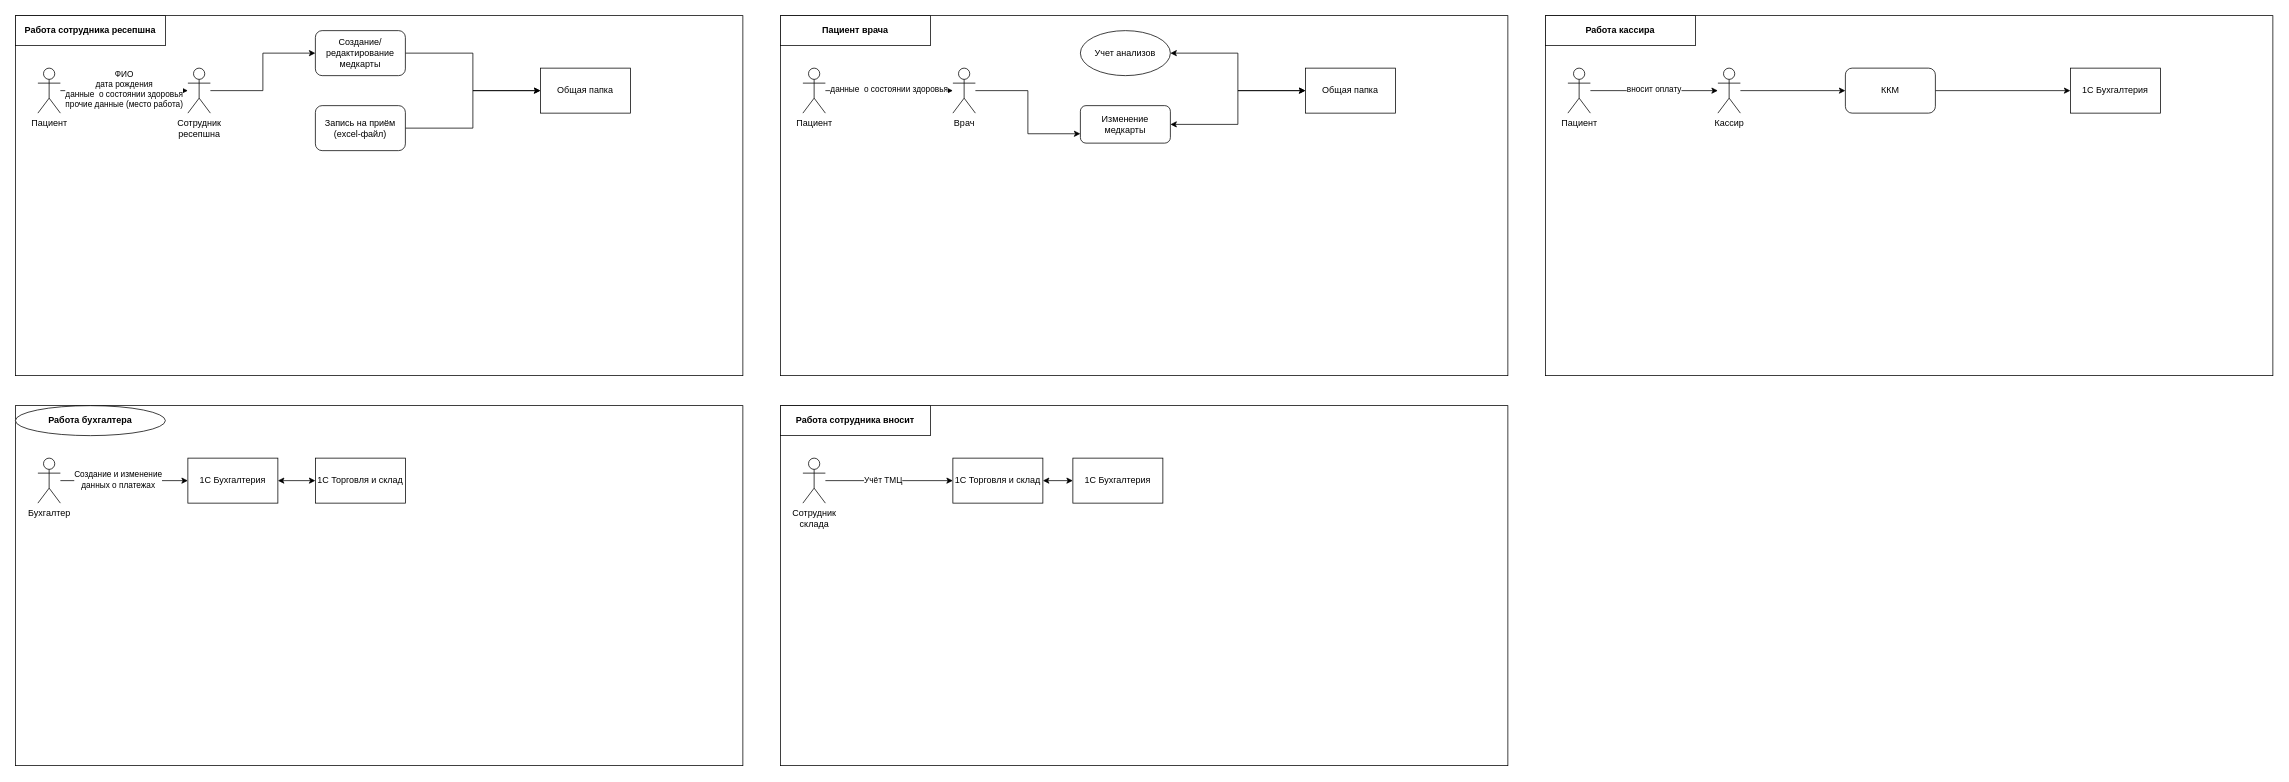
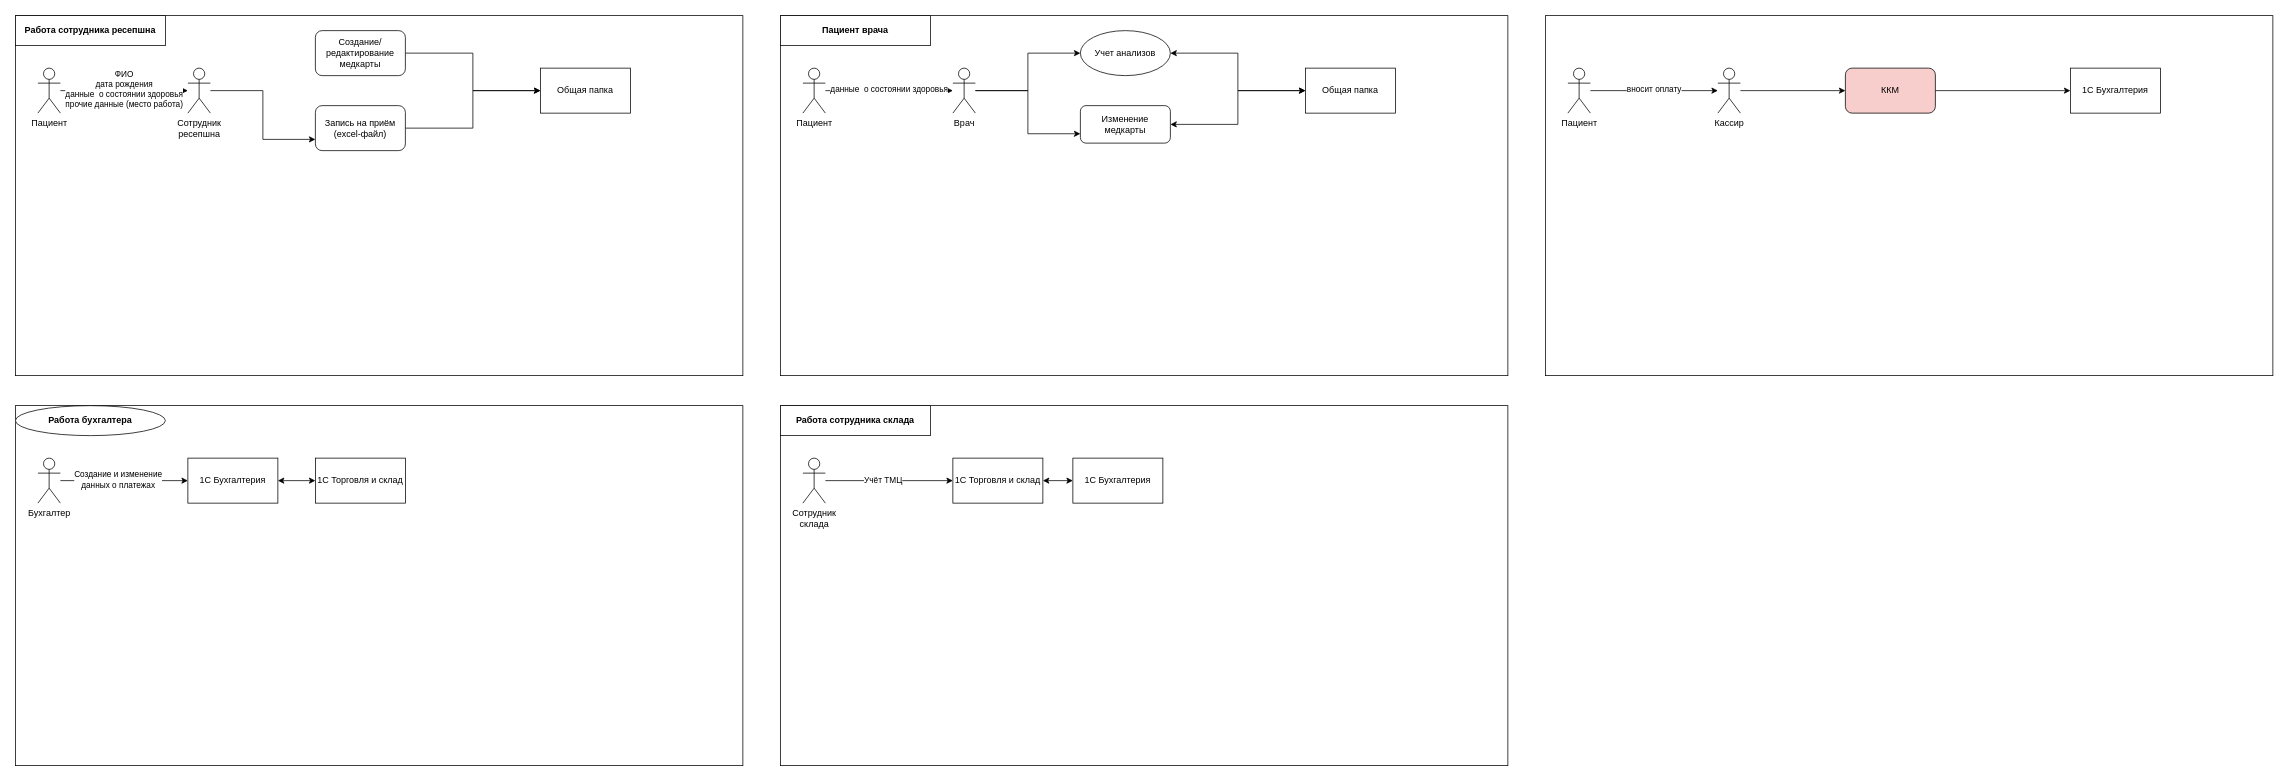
  <mxCell id="0" />
  <mxCell id="1" parent="0" />
  <mxCell id="2" value="" style="group" vertex="1" connectable="0" parent="1"><mxGeometry x="20" y="20" width="970" height="480" as="geometry" /></mxCell>
  <mxCell id="3" value="" style="rounded=0;whiteSpace=wrap;html=1;" vertex="1" parent="2"><mxGeometry width="970" height="480" as="geometry" /></mxCell>
  <mxCell id="4" value="&lt;b&gt;Работа сотрудника ресепшна&lt;/b&gt;" style="rounded=0;whiteSpace=wrap;html=1;" vertex="1" parent="2"><mxGeometry width="200" height="40" as="geometry" /></mxCell>
  <mxCell id="5" value="" style="edgeStyle=orthogonalEdgeStyle;rounded=0;orthogonalLoop=1;jettySize=auto;html=1;" edge="1" parent="2" source="7" target="10"><mxGeometry relative="1" as="geometry" /></mxCell>
  <mxCell id="6" value="ФИО&lt;br&gt;дата рождения&lt;br&gt;данные&amp;nbsp; о состоянии здоровья&lt;br&gt;прочие данные (место работа)" style="edgeLabel;html=1;align=center;verticalAlign=middle;resizable=0;points=[];" vertex="1" connectable="0" parent="5"><mxGeometry x="-0.006" y="3" relative="1" as="geometry"><mxPoint as="offset" /></mxGeometry></mxCell>
  <mxCell id="7" value="Пациент" style="shape=umlActor;verticalLabelPosition=bottom;verticalAlign=top;html=1;outlineConnect=0;" vertex="1" parent="2"><mxGeometry x="30" y="70" width="30" height="60" as="geometry" /></mxCell>
- <mxCell id="8" style="edgeStyle=orthogonalEdgeStyle;rounded=0;orthogonalLoop=1;jettySize=auto;html=1;" edge="1" parent="2" source="10" target="12"><mxGeometry relative="1" as="geometry" /></mxCell>
+ <mxCell id="9" style="edgeStyle=orthogonalEdgeStyle;rounded=0;orthogonalLoop=1;jettySize=auto;html=1;entryX=0;entryY=0.75;entryDx=0;entryDy=0;" edge="1" parent="2" source="10" target="14"><mxGeometry relative="1" as="geometry" /></mxCell>
  <mxCell id="10" value="Сотрудник&lt;br&gt;ресепшна" style="shape=umlActor;verticalLabelPosition=bottom;verticalAlign=top;html=1;outlineConnect=0;" vertex="1" parent="2"><mxGeometry x="230" y="70" width="30" height="60" as="geometry" /></mxCell>
  <mxCell id="11" style="edgeStyle=orthogonalEdgeStyle;rounded=0;orthogonalLoop=1;jettySize=auto;html=1;" edge="1" parent="2" source="12" target="15"><mxGeometry relative="1" as="geometry" /></mxCell>
  <mxCell id="12" value="Создание/редактирование медкарты" style="rounded=1;whiteSpace=wrap;html=1;" vertex="1" parent="2"><mxGeometry x="400" y="20" width="120" height="60" as="geometry" /></mxCell>
  <mxCell id="13" style="edgeStyle=orthogonalEdgeStyle;rounded=0;orthogonalLoop=1;jettySize=auto;html=1;" edge="1" parent="2" source="14" target="15"><mxGeometry relative="1" as="geometry" /></mxCell>
  <mxCell id="14" value="Запись на приём&lt;br&gt;(excel-файл)" style="rounded=1;whiteSpace=wrap;html=1;" vertex="1" parent="2"><mxGeometry x="400" y="120" width="120" height="60" as="geometry" /></mxCell>
  <mxCell id="15" value="Общая папка" style="rounded=0;whiteSpace=wrap;html=1;" vertex="1" parent="2"><mxGeometry x="700" y="70" width="120" height="60" as="geometry" /></mxCell>
  <mxCell id="16" value="" style="group" vertex="1" connectable="0" parent="1"><mxGeometry x="1040" y="20" width="970" height="480" as="geometry" /></mxCell>
  <mxCell id="17" value="" style="rounded=0;whiteSpace=wrap;html=1;" vertex="1" parent="16"><mxGeometry width="970" height="480" as="geometry" /></mxCell>
  <mxCell id="18" value="&lt;b&gt;Пациент врача&lt;/b&gt;" style="rounded=0;whiteSpace=wrap;html=1;" vertex="1" parent="16"><mxGeometry width="200" height="40" as="geometry" /></mxCell>
  <mxCell id="19" value="" style="edgeStyle=orthogonalEdgeStyle;rounded=0;orthogonalLoop=1;jettySize=auto;html=1;" edge="1" parent="16" source="21" target="24"><mxGeometry relative="1" as="geometry" /></mxCell>
  <mxCell id="20" value="данные&amp;nbsp; о состоянии здоровья" style="edgeLabel;html=1;align=center;verticalAlign=middle;resizable=0;points=[];" vertex="1" connectable="0" parent="19"><mxGeometry x="-0.006" y="3" relative="1" as="geometry"><mxPoint as="offset" /></mxGeometry></mxCell>
  <mxCell id="21" value="Пациент" style="shape=umlActor;verticalLabelPosition=bottom;verticalAlign=top;html=1;outlineConnect=0;" vertex="1" parent="16"><mxGeometry x="30" y="70" width="30" height="60" as="geometry" /></mxCell>
+ <mxCell id="22" style="edgeStyle=orthogonalEdgeStyle;rounded=0;orthogonalLoop=1;jettySize=auto;html=1;" edge="1" parent="16" source="24" target="26"><mxGeometry relative="1" as="geometry" /></mxCell>
  <mxCell id="23" style="edgeStyle=orthogonalEdgeStyle;rounded=0;orthogonalLoop=1;jettySize=auto;html=1;entryX=0;entryY=0.75;entryDx=0;entryDy=0;" edge="1" parent="16" source="24" target="28"><mxGeometry relative="1" as="geometry" /></mxCell>
  <mxCell id="24" value="Врач" style="shape=umlActor;verticalLabelPosition=bottom;verticalAlign=top;html=1;outlineConnect=0;" vertex="1" parent="16"><mxGeometry x="230" y="70" width="30" height="60" as="geometry" /></mxCell>
  <mxCell id="25" style="edgeStyle=orthogonalEdgeStyle;rounded=0;orthogonalLoop=1;jettySize=auto;html=1;startArrow=classic;startFill=1;" edge="1" parent="16" source="26" target="29"><mxGeometry relative="1" as="geometry" /></mxCell>
  <mxCell id="26" value="Учет анализов" style="ellipse;whiteSpace=wrap;html=1;" vertex="1" parent="16"><mxGeometry x="400" y="20" width="120" height="60" as="geometry" /></mxCell>
  <mxCell id="27" style="edgeStyle=orthogonalEdgeStyle;rounded=0;orthogonalLoop=1;jettySize=auto;html=1;startArrow=classic;startFill=1;" edge="1" parent="16" source="28" target="29"><mxGeometry relative="1" as="geometry" /></mxCell>
  <mxCell id="28" value="Изменение медкарты" style="rounded=1;whiteSpace=wrap;html=1;" vertex="1" parent="16"><mxGeometry x="400" y="120" width="120" height="50" as="geometry" /></mxCell>
  <mxCell id="29" value="Общая папка" style="rounded=0;whiteSpace=wrap;html=1;" vertex="1" parent="16"><mxGeometry x="700" y="70" width="120" height="60" as="geometry" /></mxCell>
  <mxCell id="30" value="" style="group" vertex="1" connectable="0" parent="1"><mxGeometry x="2060" y="20" width="970" height="480" as="geometry" /></mxCell>
  <mxCell id="31" value="" style="rounded=0;whiteSpace=wrap;html=1;" vertex="1" parent="30"><mxGeometry width="970" height="480" as="geometry" /></mxCell>
- <mxCell id="32" value="&lt;b&gt;Работа кассира&lt;/b&gt;" style="rounded=0;whiteSpace=wrap;html=1;" vertex="1" parent="30"><mxGeometry width="200" height="40" as="geometry" /></mxCell>
  <mxCell id="33" value="" style="edgeStyle=orthogonalEdgeStyle;rounded=0;orthogonalLoop=1;jettySize=auto;html=1;" edge="1" parent="30" source="35" target="37"><mxGeometry relative="1" as="geometry" /></mxCell>
  <mxCell id="34" value="вносит оплату" style="edgeLabel;html=1;align=center;verticalAlign=middle;resizable=0;points=[];" vertex="1" connectable="0" parent="33"><mxGeometry x="-0.006" y="3" relative="1" as="geometry"><mxPoint as="offset" /></mxGeometry></mxCell>
  <mxCell id="35" value="Пациент" style="shape=umlActor;verticalLabelPosition=bottom;verticalAlign=top;html=1;outlineConnect=0;" vertex="1" parent="30"><mxGeometry x="30" y="70" width="30" height="60" as="geometry" /></mxCell>
  <mxCell id="36" style="edgeStyle=orthogonalEdgeStyle;rounded=0;orthogonalLoop=1;jettySize=auto;html=1;" edge="1" parent="30" source="37" target="39"><mxGeometry relative="1" as="geometry" /></mxCell>
  <mxCell id="37" value="Кассир" style="shape=umlActor;verticalLabelPosition=bottom;verticalAlign=top;html=1;outlineConnect=0;" vertex="1" parent="30"><mxGeometry x="230" y="70" width="30" height="60" as="geometry" /></mxCell>
  <mxCell id="38" style="edgeStyle=orthogonalEdgeStyle;rounded=0;orthogonalLoop=1;jettySize=auto;html=1;" edge="1" parent="30" source="39" target="40"><mxGeometry relative="1" as="geometry" /></mxCell>
- <mxCell id="39" value="ККМ" style="rounded=1;whiteSpace=wrap;html=1;" vertex="1" parent="30"><mxGeometry x="400" y="70" width="120" height="60" as="geometry" /></mxCell>
+ <mxCell id="39" value="ККМ" style="rounded=1;whiteSpace=wrap;html=1;fillColor=#f8cecc;" vertex="1" parent="30"><mxGeometry x="400" y="70" width="120" height="60" as="geometry" /></mxCell>
  <mxCell id="40" value="1С Бухгалтерия" style="rounded=0;whiteSpace=wrap;html=1;" vertex="1" parent="30"><mxGeometry x="700" y="70" width="120" height="60" as="geometry" /></mxCell>
  <mxCell id="41" value="" style="group" vertex="1" connectable="0" parent="1"><mxGeometry x="20" y="540" width="970" height="480" as="geometry" /></mxCell>
  <mxCell id="42" value="" style="rounded=0;whiteSpace=wrap;html=1;" vertex="1" parent="41"><mxGeometry width="970" height="480" as="geometry" /></mxCell>
  <mxCell id="43" value="&lt;b&gt;Работа бухгалтера&lt;/b&gt;" style="ellipse;whiteSpace=wrap;html=1;" vertex="1" parent="41"><mxGeometry width="200" height="40" as="geometry" /></mxCell>
  <mxCell id="44" value="" style="edgeStyle=orthogonalEdgeStyle;rounded=0;orthogonalLoop=1;jettySize=auto;html=1;" edge="1" parent="41" source="46"><mxGeometry relative="1" as="geometry"><mxPoint x="230" y="100" as="targetPoint" /></mxGeometry></mxCell>
  <mxCell id="45" value="Создание и изменение&lt;br&gt;данных о платежах" style="edgeLabel;html=1;align=center;verticalAlign=middle;resizable=0;points=[];" vertex="1" connectable="0" parent="44"><mxGeometry x="-0.112" y="2" relative="1" as="geometry"><mxPoint as="offset" /></mxGeometry></mxCell>
  <mxCell id="46" value="Бухгалтер" style="shape=umlActor;verticalLabelPosition=bottom;verticalAlign=top;html=1;outlineConnect=0;" vertex="1" parent="41"><mxGeometry x="30" y="70" width="30" height="60" as="geometry" /></mxCell>
  <mxCell id="47" value="" style="edgeStyle=orthogonalEdgeStyle;rounded=0;orthogonalLoop=1;jettySize=auto;html=1;startArrow=classic;startFill=1;" edge="1" parent="41" source="48" target="49"><mxGeometry relative="1" as="geometry" /></mxCell>
  <mxCell id="48" value="1С Бухгалтерия" style="rounded=0;whiteSpace=wrap;html=1;" vertex="1" parent="41"><mxGeometry x="230" y="70" width="120" height="60" as="geometry" /></mxCell>
  <mxCell id="49" value="1С Торговля и склад" style="rounded=0;whiteSpace=wrap;html=1;" vertex="1" parent="41"><mxGeometry x="400" y="70" width="120" height="60" as="geometry" /></mxCell>
  <mxCell id="50" value="" style="group" vertex="1" connectable="0" parent="1"><mxGeometry x="1040" y="540" width="970" height="480" as="geometry" /></mxCell>
  <mxCell id="51" value="" style="rounded=0;whiteSpace=wrap;html=1;" vertex="1" parent="50"><mxGeometry width="970" height="480" as="geometry" /></mxCell>
- <mxCell id="52" value="&lt;b&gt;Работа сотрудника вносит&lt;/b&gt;" style="rounded=0;whiteSpace=wrap;html=1;" vertex="1" parent="50"><mxGeometry width="200" height="40" as="geometry" /></mxCell>
+ <mxCell id="52" value="&lt;b&gt;Работа сотрудника склада&lt;/b&gt;" style="rounded=0;whiteSpace=wrap;html=1;" vertex="1" parent="50"><mxGeometry width="200" height="40" as="geometry" /></mxCell>
  <mxCell id="53" value="" style="edgeStyle=orthogonalEdgeStyle;rounded=0;orthogonalLoop=1;jettySize=auto;html=1;" edge="1" parent="50" source="55"><mxGeometry relative="1" as="geometry"><mxPoint x="230" y="100" as="targetPoint" /></mxGeometry></mxCell>
  <mxCell id="54" value="Учёт ТМЦ" style="edgeLabel;html=1;align=center;verticalAlign=middle;resizable=0;points=[];" vertex="1" connectable="0" parent="53"><mxGeometry x="-0.112" y="2" relative="1" as="geometry"><mxPoint as="offset" /></mxGeometry></mxCell>
  <mxCell id="55" value="Сотрудник&lt;br&gt;склада" style="shape=umlActor;verticalLabelPosition=bottom;verticalAlign=top;html=1;outlineConnect=0;" vertex="1" parent="50"><mxGeometry x="30" y="70" width="30" height="60" as="geometry" /></mxCell>
  <mxCell id="56" value="" style="edgeStyle=orthogonalEdgeStyle;rounded=0;orthogonalLoop=1;jettySize=auto;html=1;startArrow=classic;startFill=1;" edge="1" parent="50" source="57" target="58"><mxGeometry relative="1" as="geometry" /></mxCell>
  <mxCell id="57" value="1С Торговля и склад" style="rounded=0;whiteSpace=wrap;html=1;" vertex="1" parent="50"><mxGeometry x="230" y="70" width="120" height="60" as="geometry" /></mxCell>
  <mxCell id="58" value="1С Бухгалтерия" style="rounded=0;whiteSpace=wrap;html=1;" vertex="1" parent="50"><mxGeometry x="390" y="70" width="120" height="60" as="geometry" /></mxCell>
